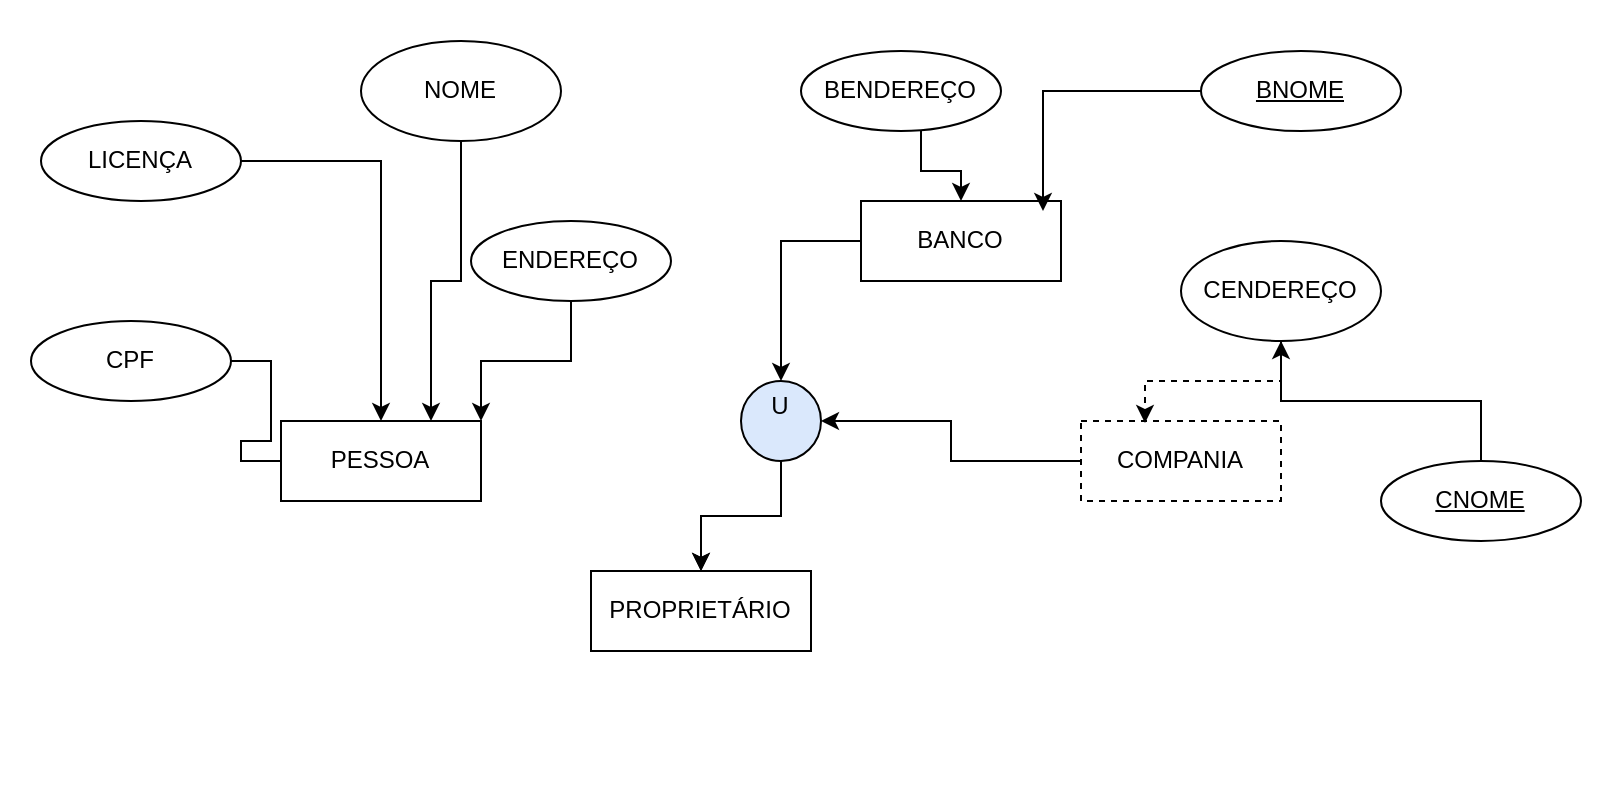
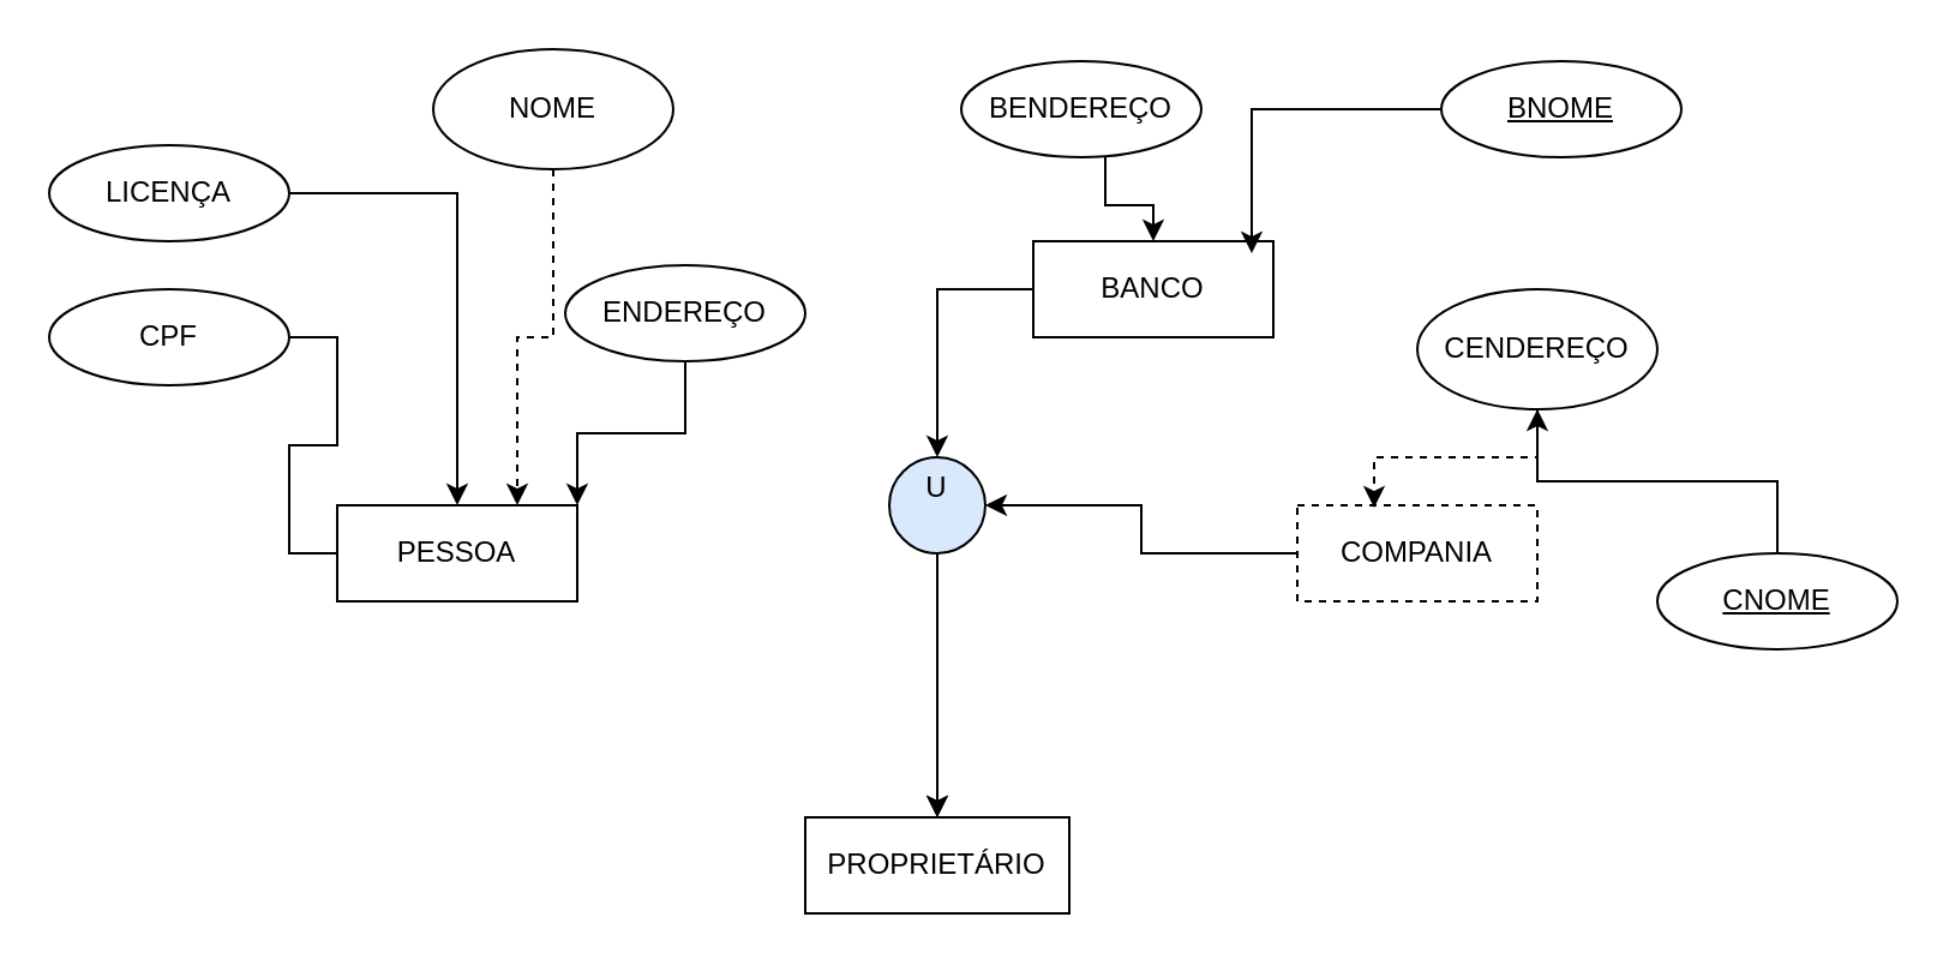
  <mxCell id="0" />
  <mxCell id="1" parent="0" />
  <mxCell id="2" value="&lt;font style=&quot;vertical-align: inherit;&quot;&gt;&lt;font style=&quot;vertical-align: inherit;&quot;&gt;&lt;font style=&quot;vertical-align: inherit;&quot;&gt;&lt;font style=&quot;vertical-align: inherit;&quot;&gt;PESSOA&lt;/font&gt;&lt;/font&gt;&lt;/font&gt;&lt;/font&gt;" style="whiteSpace=wrap;html=1;align=center;" vertex="1" parent="1"><mxGeometry x="140" y="210" width="100" height="40" as="geometry" /></mxCell>
  <mxCell id="3" style="edgeStyle=orthogonalEdgeStyle;rounded=0;orthogonalLoop=1;jettySize=auto;html=1;entryX=0.5;entryY=0;entryDx=0;entryDy=0;" edge="1" parent="1" source="4" target="9"><mxGeometry relative="1" as="geometry" /></mxCell>
  <mxCell id="4" value="&lt;font style=&quot;vertical-align: inherit;&quot;&gt;&lt;font style=&quot;vertical-align: inherit;&quot;&gt;&lt;font style=&quot;vertical-align: inherit;&quot;&gt;&lt;font style=&quot;vertical-align: inherit;&quot;&gt;&lt;font style=&quot;vertical-align: inherit;&quot;&gt;&lt;font style=&quot;vertical-align: inherit;&quot;&gt;BANCO&lt;/font&gt;&lt;/font&gt;&lt;/font&gt;&lt;/font&gt;&lt;/font&gt;&lt;/font&gt;" style="whiteSpace=wrap;html=1;align=center;" vertex="1" parent="1"><mxGeometry x="430" y="100" width="100" height="40" as="geometry" /></mxCell>
  <mxCell id="5" style="edgeStyle=orthogonalEdgeStyle;rounded=0;orthogonalLoop=1;jettySize=auto;html=1;entryX=1;entryY=0.5;entryDx=0;entryDy=0;" edge="1" parent="1" source="6" target="9"><mxGeometry relative="1" as="geometry" /></mxCell>
  <mxCell id="6" value="&lt;font style=&quot;vertical-align: inherit;&quot;&gt;&lt;font style=&quot;vertical-align: inherit;&quot;&gt;&lt;font style=&quot;vertical-align: inherit;&quot;&gt;&lt;font style=&quot;vertical-align: inherit;&quot;&gt;&lt;font style=&quot;vertical-align: inherit;&quot;&gt;&lt;font style=&quot;vertical-align: inherit;&quot;&gt;&lt;font style=&quot;vertical-align: inherit;&quot;&gt;&lt;font style=&quot;vertical-align: inherit;&quot;&gt;COMPANIA&lt;/font&gt;&lt;/font&gt;&lt;/font&gt;&lt;/font&gt;&lt;/font&gt;&lt;/font&gt;&lt;/font&gt;&lt;/font&gt;" style="whiteSpace=wrap;html=1;align=center;dashed=1;" vertex="1" parent="1"><mxGeometry x="540" y="210" width="100" height="40" as="geometry" /></mxCell>
  <mxCell id="7" value="" style="edgeStyle=orthogonalEdgeStyle;rounded=0;orthogonalLoop=1;jettySize=auto;html=1;" edge="1" parent="1" source="9" target="10"><mxGeometry relative="1" as="geometry" /></mxCell>
  <mxCell id="8" style="edgeStyle=orthogonalEdgeStyle;rounded=0;orthogonalLoop=1;jettySize=auto;html=1;exitX=0.5;exitY=1;exitDx=0;exitDy=0;" edge="1" parent="1" source="9" target="10"><mxGeometry relative="1" as="geometry" /></mxCell>
  <mxCell id="9" value="&lt;font style=&quot;vertical-align: inherit;&quot;&gt;&lt;font style=&quot;vertical-align: inherit;&quot;&gt;&lt;font style=&quot;vertical-align: inherit;&quot;&gt;&lt;font style=&quot;vertical-align: inherit;&quot;&gt;U&lt;/font&gt;&lt;/font&gt;&lt;/font&gt;&lt;/font&gt;&lt;div&gt;&lt;font style=&quot;vertical-align: inherit;&quot;&gt;&lt;font style=&quot;vertical-align: inherit;&quot;&gt;&lt;font style=&quot;vertical-align: inherit;&quot;&gt;&lt;font style=&quot;vertical-align: inherit;&quot;&gt;&lt;br&gt;&lt;/font&gt;&lt;/font&gt;&lt;/font&gt;&lt;/font&gt;&lt;/div&gt;" style="ellipse;whiteSpace=wrap;html=1;aspect=fixed;fillColor=#dae8fc;" vertex="1" parent="1"><mxGeometry x="370" y="190" width="40" height="40" as="geometry" /></mxCell>
- <mxCell id="10" value="&lt;font style=&quot;vertical-align: inherit;&quot;&gt;&lt;font style=&quot;vertical-align: inherit;&quot;&gt;&lt;font style=&quot;vertical-align: inherit;&quot;&gt;&lt;font style=&quot;vertical-align: inherit;&quot;&gt;PROPRIETÁRIO&lt;/font&gt;&lt;/font&gt;&lt;/font&gt;&lt;/font&gt;" style="rounded=0;whiteSpace=wrap;html=1;" vertex="1" parent="1"><mxGeometry x="295" y="285" width="110" height="40" as="geometry" /></mxCell>
+ <mxCell id="10" value="&lt;font style=&quot;vertical-align: inherit;&quot;&gt;&lt;font style=&quot;vertical-align: inherit;&quot;&gt;&lt;font style=&quot;vertical-align: inherit;&quot;&gt;&lt;font style=&quot;vertical-align: inherit;&quot;&gt;PROPRIETÁRIO&lt;/font&gt;&lt;/font&gt;&lt;/font&gt;&lt;/font&gt;" style="rounded=0;whiteSpace=wrap;html=1;" vertex="1" parent="1"><mxGeometry x="335" y="340" width="110" height="40" as="geometry" /></mxCell>
  <mxCell id="11" style="edgeStyle=orthogonalEdgeStyle;rounded=0;orthogonalLoop=1;jettySize=auto;html=1;" edge="1" parent="1" source="12" target="2"><mxGeometry relative="1" as="geometry" /></mxCell>
  <mxCell id="12" value="&lt;font style=&quot;vertical-align: inherit;&quot;&gt;&lt;font style=&quot;vertical-align: inherit;&quot;&gt;LICENÇA&lt;/font&gt;&lt;/font&gt;" style="ellipse;whiteSpace=wrap;html=1;align=center;" vertex="1" parent="1"><mxGeometry x="20" y="60" width="100" height="40" as="geometry" /></mxCell>
  <mxCell id="13" style="edgeStyle=orthogonalEdgeStyle;rounded=0;orthogonalLoop=1;jettySize=auto;html=1;entryX=0;entryY=0.5;entryDx=0;entryDy=0;endArrow=none;" edge="1" parent="1" source="14" target="2"><mxGeometry relative="1" as="geometry" /></mxCell>
- <mxCell id="14" value="&lt;font style=&quot;vertical-align: inherit;&quot;&gt;&lt;font style=&quot;vertical-align: inherit;&quot;&gt;&lt;font style=&quot;vertical-align: inherit;&quot;&gt;&lt;font style=&quot;vertical-align: inherit;&quot;&gt;CPF&lt;/font&gt;&lt;/font&gt;&lt;/font&gt;&lt;/font&gt;" style="ellipse;whiteSpace=wrap;html=1;align=center;" vertex="1" parent="1"><mxGeometry x="15" y="160" width="100" height="40" as="geometry" /></mxCell>
+ <mxCell id="14" value="&lt;font style=&quot;vertical-align: inherit;&quot;&gt;&lt;font style=&quot;vertical-align: inherit;&quot;&gt;&lt;font style=&quot;vertical-align: inherit;&quot;&gt;&lt;font style=&quot;vertical-align: inherit;&quot;&gt;CPF&lt;/font&gt;&lt;/font&gt;&lt;/font&gt;&lt;/font&gt;" style="ellipse;whiteSpace=wrap;html=1;align=center;" vertex="1" parent="1"><mxGeometry x="20" y="120" width="100" height="40" as="geometry" /></mxCell>
  <mxCell id="15" style="edgeStyle=orthogonalEdgeStyle;rounded=0;orthogonalLoop=1;jettySize=auto;html=1;entryX=1;entryY=0;entryDx=0;entryDy=0;" edge="1" parent="1" source="16" target="2"><mxGeometry relative="1" as="geometry" /></mxCell>
  <mxCell id="16" value="&lt;font style=&quot;vertical-align: inherit;&quot;&gt;&lt;font style=&quot;vertical-align: inherit;&quot;&gt;&lt;font style=&quot;vertical-align: inherit;&quot;&gt;&lt;font style=&quot;vertical-align: inherit;&quot;&gt;ENDEREÇO&lt;/font&gt;&lt;/font&gt;&lt;/font&gt;&lt;/font&gt;" style="ellipse;whiteSpace=wrap;html=1;align=center;" vertex="1" parent="1"><mxGeometry x="235" y="110" width="100" height="40" as="geometry" /></mxCell>
- <mxCell id="17" style="edgeStyle=orthogonalEdgeStyle;rounded=0;orthogonalLoop=1;jettySize=auto;html=1;entryX=0.75;entryY=0;entryDx=0;entryDy=0;" edge="1" parent="1" source="18" target="2"><mxGeometry relative="1" as="geometry" /></mxCell>
+ <mxCell id="17" style="edgeStyle=orthogonalEdgeStyle;rounded=0;orthogonalLoop=1;jettySize=auto;html=1;entryX=0.75;entryY=0;entryDx=0;entryDy=0;dashed=1;" edge="1" parent="1" source="18" target="2"><mxGeometry relative="1" as="geometry" /></mxCell>
  <mxCell id="18" value="&lt;font style=&quot;vertical-align: inherit;&quot;&gt;&lt;font style=&quot;vertical-align: inherit;&quot;&gt;&lt;font style=&quot;vertical-align: inherit;&quot;&gt;&lt;font style=&quot;vertical-align: inherit;&quot;&gt;NOME&lt;/font&gt;&lt;/font&gt;&lt;/font&gt;&lt;/font&gt;" style="ellipse;whiteSpace=wrap;html=1;align=center;" vertex="1" parent="1"><mxGeometry x="180" y="20" width="100" height="50" as="geometry" /></mxCell>
  <mxCell id="19" style="edgeStyle=orthogonalEdgeStyle;rounded=0;orthogonalLoop=1;jettySize=auto;html=1;" edge="1" parent="1" source="20" target="4"><mxGeometry relative="1" as="geometry"><Array as="points"><mxPoint x="460" y="85" /><mxPoint x="480" y="85" /></Array></mxGeometry></mxCell>
  <mxCell id="20" value="&lt;font style=&quot;vertical-align: inherit;&quot;&gt;&lt;font style=&quot;vertical-align: inherit;&quot;&gt;&lt;font style=&quot;vertical-align: inherit;&quot;&gt;&lt;font style=&quot;vertical-align: inherit;&quot;&gt;&lt;font style=&quot;vertical-align: inherit;&quot;&gt;&lt;font style=&quot;vertical-align: inherit;&quot;&gt;BENDEREÇO&lt;/font&gt;&lt;/font&gt;&lt;/font&gt;&lt;/font&gt;&lt;/font&gt;&lt;/font&gt;" style="ellipse;whiteSpace=wrap;html=1;align=center;" vertex="1" parent="1"><mxGeometry x="400" y="25" width="100" height="40" as="geometry" /></mxCell>
  <mxCell id="21" value="&lt;font style=&quot;vertical-align: inherit;&quot;&gt;&lt;font style=&quot;vertical-align: inherit;&quot;&gt;&lt;font style=&quot;vertical-align: inherit;&quot;&gt;&lt;font style=&quot;vertical-align: inherit;&quot;&gt;BNOME&lt;/font&gt;&lt;/font&gt;&lt;/font&gt;&lt;/font&gt;" style="ellipse;whiteSpace=wrap;html=1;align=center;fontStyle=4;" vertex="1" parent="1"><mxGeometry x="600" y="25" width="100" height="40" as="geometry" /></mxCell>
  <mxCell id="22" style="edgeStyle=orthogonalEdgeStyle;rounded=0;orthogonalLoop=1;jettySize=auto;html=1;entryX=0.91;entryY=0.125;entryDx=0;entryDy=0;entryPerimeter=0;" edge="1" parent="1" source="21" target="4"><mxGeometry relative="1" as="geometry" /></mxCell>
  <mxCell id="23" value="&lt;font style=&quot;vertical-align: inherit;&quot;&gt;&lt;font style=&quot;vertical-align: inherit;&quot;&gt;&lt;font style=&quot;vertical-align: inherit;&quot;&gt;&lt;font style=&quot;vertical-align: inherit;&quot;&gt;&lt;font style=&quot;vertical-align: inherit;&quot;&gt;&lt;font style=&quot;vertical-align: inherit;&quot;&gt;CENDEREÇO&lt;/font&gt;&lt;/font&gt;&lt;/font&gt;&lt;/font&gt;&lt;/font&gt;&lt;/font&gt;" style="ellipse;whiteSpace=wrap;html=1;align=center;" vertex="1" parent="1"><mxGeometry x="590" y="120" width="100" height="50" as="geometry" /></mxCell>
  <mxCell id="24" style="edgeStyle=orthogonalEdgeStyle;rounded=0;orthogonalLoop=1;jettySize=auto;html=1;" edge="1" parent="1" source="25" target="23"><mxGeometry relative="1" as="geometry" /></mxCell>
  <mxCell id="25" value="&lt;font style=&quot;vertical-align: inherit;&quot;&gt;&lt;font style=&quot;vertical-align: inherit;&quot;&gt;&lt;font style=&quot;vertical-align: inherit;&quot;&gt;&lt;font style=&quot;vertical-align: inherit;&quot;&gt;&lt;font style=&quot;vertical-align: inherit;&quot;&gt;&lt;font style=&quot;vertical-align: inherit;&quot;&gt;CNOME&lt;/font&gt;&lt;/font&gt;&lt;/font&gt;&lt;/font&gt;&lt;/font&gt;&lt;/font&gt;" style="ellipse;whiteSpace=wrap;html=1;align=center;fontStyle=4;" vertex="1" parent="1"><mxGeometry x="690" y="230" width="100" height="40" as="geometry" /></mxCell>
  <mxCell id="26" style="edgeStyle=orthogonalEdgeStyle;rounded=0;orthogonalLoop=1;jettySize=auto;html=1;entryX=0.32;entryY=0.025;entryDx=0;entryDy=0;entryPerimeter=0;dashed=1;" edge="1" parent="1" source="23" target="6"><mxGeometry relative="1" as="geometry" /></mxCell>
